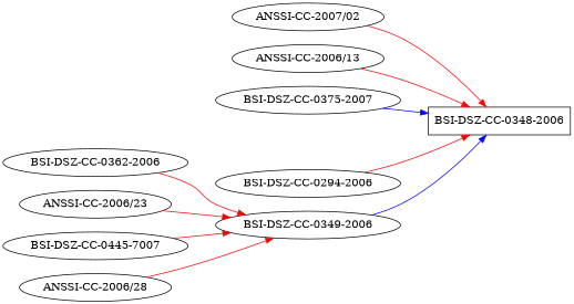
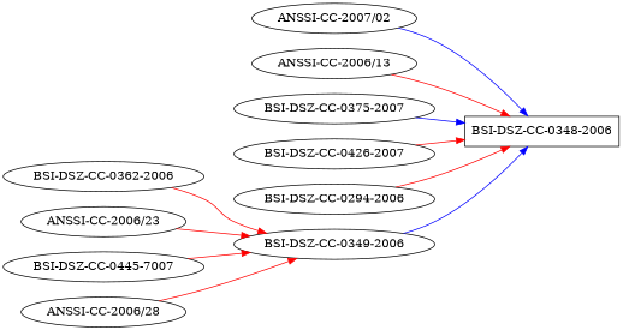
  digraph {
    rankdir=LR
    edge [color=red]
    n1 [label="BSI-DSZ-CC-0348-2006" shape=box]
    n2 [label="ANSSI-CC-2007/02"]
    n3 [label="ANSSI-CC-2006/13"]
    n4 [label="BSI-DSZ-CC-0375-2007"]
+   n5 [label="BSI-DSZ-CC-0426-2007"]
    n6 [label="BSI-DSZ-CC-0294-2006"]
    n7 [label="BSI-DSZ-CC-0349-2006"]
    n8 [label="BSI-DSZ-CC-0362-2006"]
    n9 [label="ANSSI-CC-2006/23"]
    n10 [label="BSI-DSZ-CC-0445-7007"]
    n11 [label="ANSSI-CC-2006/28"]
-   n2 -> n1
+   n2 -> n1 [color=blue]
    n3 -> n1
    n4 -> n1 [color=blue]
+   n5 -> n1
    n6 -> n1
    n7 -> n1 [color=blue]
    n8 -> n7
    n9 -> n7
    n10 -> n7
    n11 -> n7
  }
